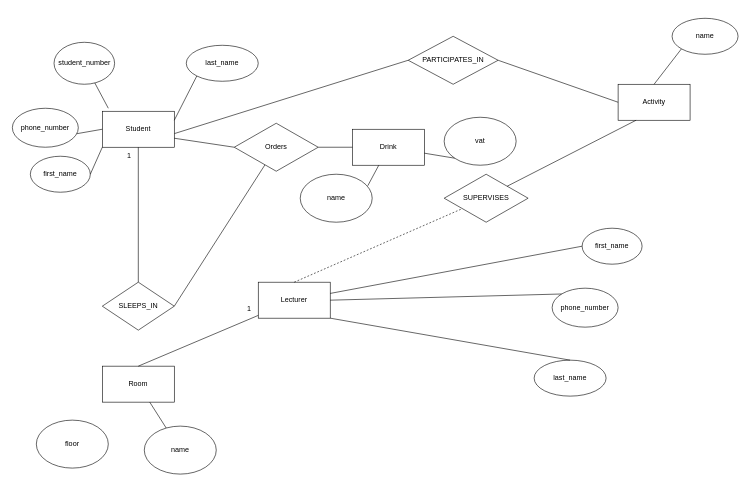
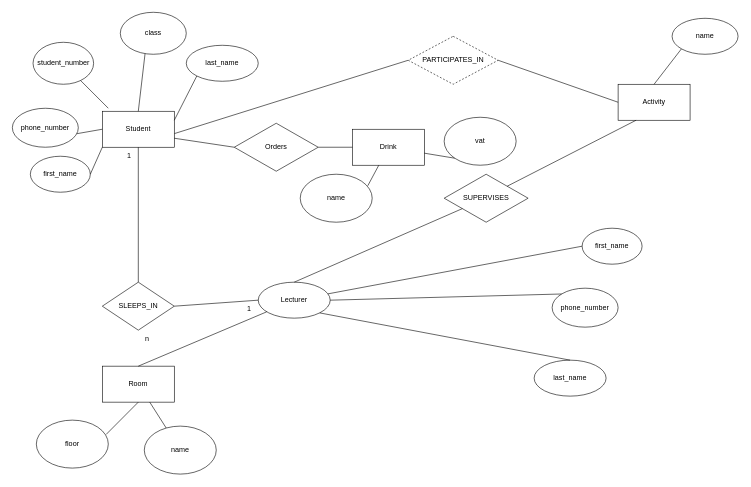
  <mxCell id="0" />
  <mxCell id="1" parent="0" />
  <mxCell id="2" value="Student" style="rounded=0;whiteSpace=wrap;html=1;" vertex="1" parent="1"><mxGeometry x="170" y="185" width="120" height="60" as="geometry" /></mxCell>
  <mxCell id="3" value="Activity" style="rounded=0;whiteSpace=wrap;html=1;" vertex="1" parent="1"><mxGeometry x="1030" y="140" width="120" height="60" as="geometry" /></mxCell>
  <mxCell id="4" value="Room" style="rounded=0;whiteSpace=wrap;html=1;" vertex="1" parent="1"><mxGeometry x="170" y="610" width="120" height="60" as="geometry" /></mxCell>
  <mxCell id="5" value="Drink" style="rounded=0;whiteSpace=wrap;html=1;" vertex="1" parent="1"><mxGeometry x="587" y="215" width="120" height="60" as="geometry" /></mxCell>
  <mxCell id="6" value="last_name" style="ellipse;whiteSpace=wrap;html=1;" vertex="1" parent="1"><mxGeometry x="310" y="75" width="120" height="60" as="geometry" /></mxCell>
  <mxCell id="7" value="phone_number" style="ellipse;whiteSpace=wrap;html=1;" vertex="1" parent="1"><mxGeometry x="20" y="180" width="110" height="65" as="geometry" /></mxCell>
- <mxCell id="9" value="student_number" style="ellipse;whiteSpace=wrap;html=1;" vertex="1" parent="1"><mxGeometry x="89.5" y="70" width="101" height="70" as="geometry" /></mxCell>
+ <mxCell id="8" value="class" style="ellipse;whiteSpace=wrap;html=1;" vertex="1" parent="1"><mxGeometry x="200" y="20" width="110" height="70" as="geometry" /></mxCell>
+ <mxCell id="9" value="student_number" style="ellipse;whiteSpace=wrap;html=1;" vertex="1" parent="1"><mxGeometry x="54.5" y="70" width="101" height="70" as="geometry" /></mxCell>
  <mxCell id="10" value="first_name" style="ellipse;whiteSpace=wrap;html=1;" vertex="1" parent="1"><mxGeometry x="50" y="260" width="100" height="60" as="geometry" /></mxCell>
  <mxCell id="11" value="" style="endArrow=none;html=1;rounded=0;entryX=1;entryY=0.25;entryDx=0;entryDy=0;exitX=0;exitY=1;exitDx=0;exitDy=0;" edge="1" parent="1" source="6" target="2"><mxGeometry width="50" height="50" relative="1" as="geometry"><mxPoint x="220" y="350" as="sourcePoint" /><mxPoint x="270" y="300" as="targetPoint" /></mxGeometry></mxCell>
  <mxCell id="12" value="" style="endArrow=none;html=1;rounded=0;exitX=1;exitY=0.5;exitDx=0;exitDy=0;entryX=0;entryY=1;entryDx=0;entryDy=0;" edge="1" parent="1" source="10" target="2"><mxGeometry width="50" height="50" relative="1" as="geometry"><mxPoint x="140" y="230" as="sourcePoint" /><mxPoint x="190" y="180" as="targetPoint" /></mxGeometry></mxCell>
  <mxCell id="13" value="" style="endArrow=none;html=1;rounded=0;entryX=0;entryY=0.5;entryDx=0;entryDy=0;exitX=0.979;exitY=0.652;exitDx=0;exitDy=0;exitPerimeter=0;" edge="1" parent="1" source="7" target="2"><mxGeometry width="50" height="50" relative="1" as="geometry"><mxPoint x="140" y="220" as="sourcePoint" /><mxPoint x="190" y="170" as="targetPoint" /></mxGeometry></mxCell>
  <mxCell id="14" value="" style="endArrow=none;html=1;rounded=0;" edge="1" parent="1" target="9"><mxGeometry width="50" height="50" relative="1" as="geometry"><mxPoint x="180" y="180" as="sourcePoint" /><mxPoint x="240" y="140" as="targetPoint" /></mxGeometry></mxCell>
+ <mxCell id="15" value="" style="endArrow=none;html=1;rounded=0;entryX=0.375;entryY=0.988;entryDx=0;entryDy=0;exitX=0.5;exitY=0;exitDx=0;exitDy=0;entryPerimeter=0;" edge="1" parent="1" source="2" target="8"><mxGeometry width="50" height="50" relative="1" as="geometry"><mxPoint x="300" y="280" as="sourcePoint" /><mxPoint x="350" y="230" as="targetPoint" /></mxGeometry></mxCell>
  <mxCell id="16" value="" style="endArrow=none;html=1;rounded=0;exitX=0.5;exitY=0;exitDx=0;exitDy=0;exitPerimeter=0;entryX=0.5;entryY=0;entryDx=0;entryDy=0;" edge="1" parent="1" source="3" target="17"><mxGeometry width="50" height="50" relative="1" as="geometry"><mxPoint x="360" y="455.04" as="sourcePoint" /><mxPoint x="420.463" y="450.001" as="targetPoint" /></mxGeometry></mxCell>
  <mxCell id="17" value="name" style="ellipse;whiteSpace=wrap;html=1;" vertex="1" parent="1"><mxGeometry x="1120" y="30" width="110" height="60" as="geometry" /></mxCell>
  <mxCell id="18" value="name" style="ellipse;whiteSpace=wrap;html=1;" vertex="1" parent="1"><mxGeometry x="240" y="710" width="120" height="80" as="geometry" /></mxCell>
  <mxCell id="19" value="floor" style="ellipse;whiteSpace=wrap;html=1;" vertex="1" parent="1"><mxGeometry x="60" y="700" width="120" height="80" as="geometry" /></mxCell>
+ <mxCell id="20" value="" style="endArrow=none;html=1;rounded=0;exitX=0.5;exitY=1;exitDx=0;exitDy=0;entryX=0.97;entryY=0.298;entryDx=0;entryDy=0;entryPerimeter=0;" edge="1" parent="1" source="4" target="19"><mxGeometry width="50" height="50" relative="1" as="geometry"><mxPoint x="300" y="700" as="sourcePoint" /><mxPoint x="150" y="800" as="targetPoint" /></mxGeometry></mxCell>
  <mxCell id="21" value="" style="endArrow=none;html=1;rounded=0;" edge="1" parent="1" source="4" target="18"><mxGeometry width="50" height="50" relative="1" as="geometry"><mxPoint x="70" y="670" as="sourcePoint" /><mxPoint x="120" y="620" as="targetPoint" /></mxGeometry></mxCell>
  <mxCell id="22" value="name" style="ellipse;whiteSpace=wrap;html=1;" vertex="1" parent="1"><mxGeometry x="500" y="290" width="120" height="80" as="geometry" /></mxCell>
  <mxCell id="23" value="vat" style="ellipse;whiteSpace=wrap;html=1;" vertex="1" parent="1"><mxGeometry x="740" y="195" width="120" height="80" as="geometry" /></mxCell>
  <mxCell id="24" value="" style="endArrow=none;html=1;rounded=0;entryX=0.939;entryY=0.24;entryDx=0;entryDy=0;entryPerimeter=0;" edge="1" parent="1" source="5" target="22"><mxGeometry width="50" height="50" relative="1" as="geometry"><mxPoint x="550" y="-55" as="sourcePoint" /><mxPoint x="600" y="-105" as="targetPoint" /></mxGeometry></mxCell>
  <mxCell id="25" value="" style="endArrow=none;html=1;rounded=0;entryX=0;entryY=1;entryDx=0;entryDy=0;" edge="1" parent="1" source="5" target="23"><mxGeometry width="50" height="50" relative="1" as="geometry"><mxPoint x="550" y="-55" as="sourcePoint" /><mxPoint x="600" y="-105" as="targetPoint" /></mxGeometry></mxCell>
- <mxCell id="26" value="Lecturer" style="rounded=0;whiteSpace=wrap;html=1;" vertex="1" parent="1"><mxGeometry x="430" y="470" width="120" height="60" as="geometry" /></mxCell>
+ <mxCell id="26" value="Lecturer" style="ellipse;whiteSpace=wrap;html=1;" vertex="1" parent="1"><mxGeometry x="430" y="470" width="120" height="60" as="geometry" /></mxCell>
  <mxCell id="27" value="last_name" style="ellipse;whiteSpace=wrap;html=1;" vertex="1" parent="1"><mxGeometry x="890" y="600" width="120" height="60" as="geometry" /></mxCell>
  <mxCell id="28" value="phone_number" style="ellipse;whiteSpace=wrap;html=1;" vertex="1" parent="1"><mxGeometry x="920" y="480" width="110" height="65" as="geometry" /></mxCell>
  <mxCell id="29" value="first_name" style="ellipse;whiteSpace=wrap;html=1;" vertex="1" parent="1"><mxGeometry x="970" y="380" width="100" height="60" as="geometry" /></mxCell>
  <mxCell id="30" value="" style="endArrow=none;html=1;rounded=0;entryX=1;entryY=1;entryDx=0;entryDy=0;exitX=0.5;exitY=0;exitDx=0;exitDy=0;" edge="1" parent="1" source="27" target="26"><mxGeometry width="50" height="50" relative="1" as="geometry"><mxPoint x="710" y="515" as="sourcePoint" /><mxPoint x="760" y="465" as="targetPoint" /></mxGeometry></mxCell>
  <mxCell id="31" value="" style="endArrow=none;html=1;rounded=0;exitX=0;exitY=0.5;exitDx=0;exitDy=0;" edge="1" parent="1" source="29" target="26"><mxGeometry width="50" height="50" relative="1" as="geometry"><mxPoint x="630" y="395" as="sourcePoint" /><mxPoint x="680" y="345" as="targetPoint" /></mxGeometry></mxCell>
  <mxCell id="32" value="" style="endArrow=none;html=1;rounded=0;exitX=0;exitY=0;exitDx=0;exitDy=0;entryX=1;entryY=0.5;entryDx=0;entryDy=0;" edge="1" parent="1" source="28" target="26"><mxGeometry width="50" height="50" relative="1" as="geometry"><mxPoint x="630" y="385" as="sourcePoint" /><mxPoint x="790" y="405" as="targetPoint" /></mxGeometry></mxCell>
  <mxCell id="33" value="SUPERVISES" style="rhombus;whiteSpace=wrap;html=1;" vertex="1" parent="1"><mxGeometry x="740" y="290" width="140" height="80" as="geometry" /></mxCell>
  <mxCell id="34" value="" style="endArrow=none;html=1;rounded=0;entryX=1;entryY=0;entryDx=0;entryDy=0;exitX=0.25;exitY=1;exitDx=0;exitDy=0;" edge="1" parent="1" source="3" target="33"><mxGeometry width="50" height="50" relative="1" as="geometry"><mxPoint x="1080" y="190" as="sourcePoint" /><mxPoint x="1010" y="190" as="targetPoint" /></mxGeometry></mxCell>
- <mxCell id="35" value="" style="endArrow=none;html=1;rounded=0;exitX=0.5;exitY=0;exitDx=0;exitDy=0;dashed=1;" edge="1" parent="1" source="26" target="33"><mxGeometry width="50" height="50" relative="1" as="geometry"><mxPoint x="710" y="450" as="sourcePoint" /><mxPoint x="760" y="400" as="targetPoint" /></mxGeometry></mxCell>
+ <mxCell id="35" value="" style="endArrow=none;html=1;rounded=0;exitX=0.5;exitY=0;exitDx=0;exitDy=0;" edge="1" parent="1" source="26" target="33"><mxGeometry width="50" height="50" relative="1" as="geometry"><mxPoint x="710" y="450" as="sourcePoint" /><mxPoint x="760" y="400" as="targetPoint" /></mxGeometry></mxCell>
  <mxCell id="36" value="SLEEPS_IN" style="rhombus;whiteSpace=wrap;html=1;" vertex="1" parent="1"><mxGeometry x="170" y="470" width="120" height="80" as="geometry" /></mxCell>
  <mxCell id="37" value="" style="endArrow=none;html=1;rounded=0;exitX=0.5;exitY=1;exitDx=0;exitDy=0;" edge="1" parent="1" source="2" target="36"><mxGeometry width="50" height="50" relative="1" as="geometry"><mxPoint x="250" y="300" as="sourcePoint" /><mxPoint x="300" y="250" as="targetPoint" /></mxGeometry></mxCell>
- <mxCell id="38" value="" style="endArrow=none;html=1;rounded=0;exitX=1;exitY=0.5;exitDx=0;exitDy=0;" edge="1" parent="1" source="36" target="40"><mxGeometry width="50" height="50" relative="1" as="geometry"><mxPoint x="560" y="450" as="sourcePoint" /><mxPoint x="610" y="400" as="targetPoint" /></mxGeometry></mxCell>
+ <mxCell id="38" value="" style="endArrow=none;html=1;rounded=0;entryX=0;entryY=0.5;entryDx=0;entryDy=0;exitX=1;exitY=0.5;exitDx=0;exitDy=0;" edge="1" parent="1" source="36" target="26"><mxGeometry width="50" height="50" relative="1" as="geometry"><mxPoint x="560" y="450" as="sourcePoint" /><mxPoint x="610" y="400" as="targetPoint" /></mxGeometry></mxCell>
  <mxCell id="39" value="" style="endArrow=none;html=1;rounded=0;exitX=0.5;exitY=0;exitDx=0;exitDy=0;" edge="1" parent="1" source="4" target="26"><mxGeometry width="50" height="50" relative="1" as="geometry"><mxPoint x="560" y="450" as="sourcePoint" /><mxPoint x="610" y="400" as="targetPoint" /></mxGeometry></mxCell>
  <mxCell id="40" value="Orders" style="rhombus;whiteSpace=wrap;html=1;" vertex="1" parent="1"><mxGeometry x="390" y="205" width="140" height="80" as="geometry" /></mxCell>
  <mxCell id="41" value="" style="endArrow=none;html=1;rounded=0;exitX=0;exitY=0.5;exitDx=0;exitDy=0;" edge="1" parent="1" source="40"><mxGeometry width="50" height="50" relative="1" as="geometry"><mxPoint x="280" y="400" as="sourcePoint" /><mxPoint x="290" y="230" as="targetPoint" /></mxGeometry></mxCell>
  <mxCell id="42" value="" style="endArrow=none;html=1;rounded=0;entryX=0;entryY=0.5;entryDx=0;entryDy=0;exitX=1;exitY=0.5;exitDx=0;exitDy=0;" edge="1" parent="1" source="40" target="5"><mxGeometry width="50" height="50" relative="1" as="geometry"><mxPoint x="630" y="340" as="sourcePoint" /><mxPoint x="680" y="290" as="targetPoint" /></mxGeometry></mxCell>
+ <mxCell id="43" value="n" style="text;html=1;align=center;verticalAlign=middle;whiteSpace=wrap;rounded=0;" vertex="1" parent="1"><mxGeometry x="230" y="550" width="30" height="30" as="geometry" /></mxCell>
  <mxCell id="44" value="1" style="text;html=1;align=center;verticalAlign=middle;whiteSpace=wrap;rounded=0;" vertex="1" parent="1"><mxGeometry x="200" y="245" width="30" height="30" as="geometry" /></mxCell>
  <mxCell id="45" value="1" style="text;html=1;align=center;verticalAlign=middle;whiteSpace=wrap;rounded=0;" vertex="1" parent="1"><mxGeometry x="400" y="500" width="30" height="30" as="geometry" /></mxCell>
  <mxCell id="46" value="" style="endArrow=none;html=1;rounded=0;exitX=1.003;exitY=0.62;exitDx=0;exitDy=0;exitPerimeter=0;entryX=0;entryY=0.5;entryDx=0;entryDy=0;" edge="1" parent="1" source="2" target="47"><mxGeometry width="50" height="50" relative="1" as="geometry"><mxPoint x="500" y="230" as="sourcePoint" /><mxPoint x="750" y="190" as="targetPoint" /></mxGeometry></mxCell>
- <mxCell id="47" value="PARTICIPATES_IN" style="rhombus;whiteSpace=wrap;html=1;" vertex="1" parent="1"><mxGeometry x="680" y="60" width="150" height="80" as="geometry" /></mxCell>
+ <mxCell id="47" value="PARTICIPATES_IN" style="rhombus;whiteSpace=wrap;html=1;dashed=1;" vertex="1" parent="1"><mxGeometry x="680" y="60" width="150" height="80" as="geometry" /></mxCell>
  <mxCell id="48" value="" style="endArrow=none;html=1;rounded=0;entryX=0;entryY=0.5;entryDx=0;entryDy=0;exitX=1;exitY=0.5;exitDx=0;exitDy=0;" edge="1" parent="1" source="47" target="3"><mxGeometry width="50" height="50" relative="1" as="geometry"><mxPoint x="690" y="220" as="sourcePoint" /><mxPoint x="740" y="170" as="targetPoint" /></mxGeometry></mxCell>
